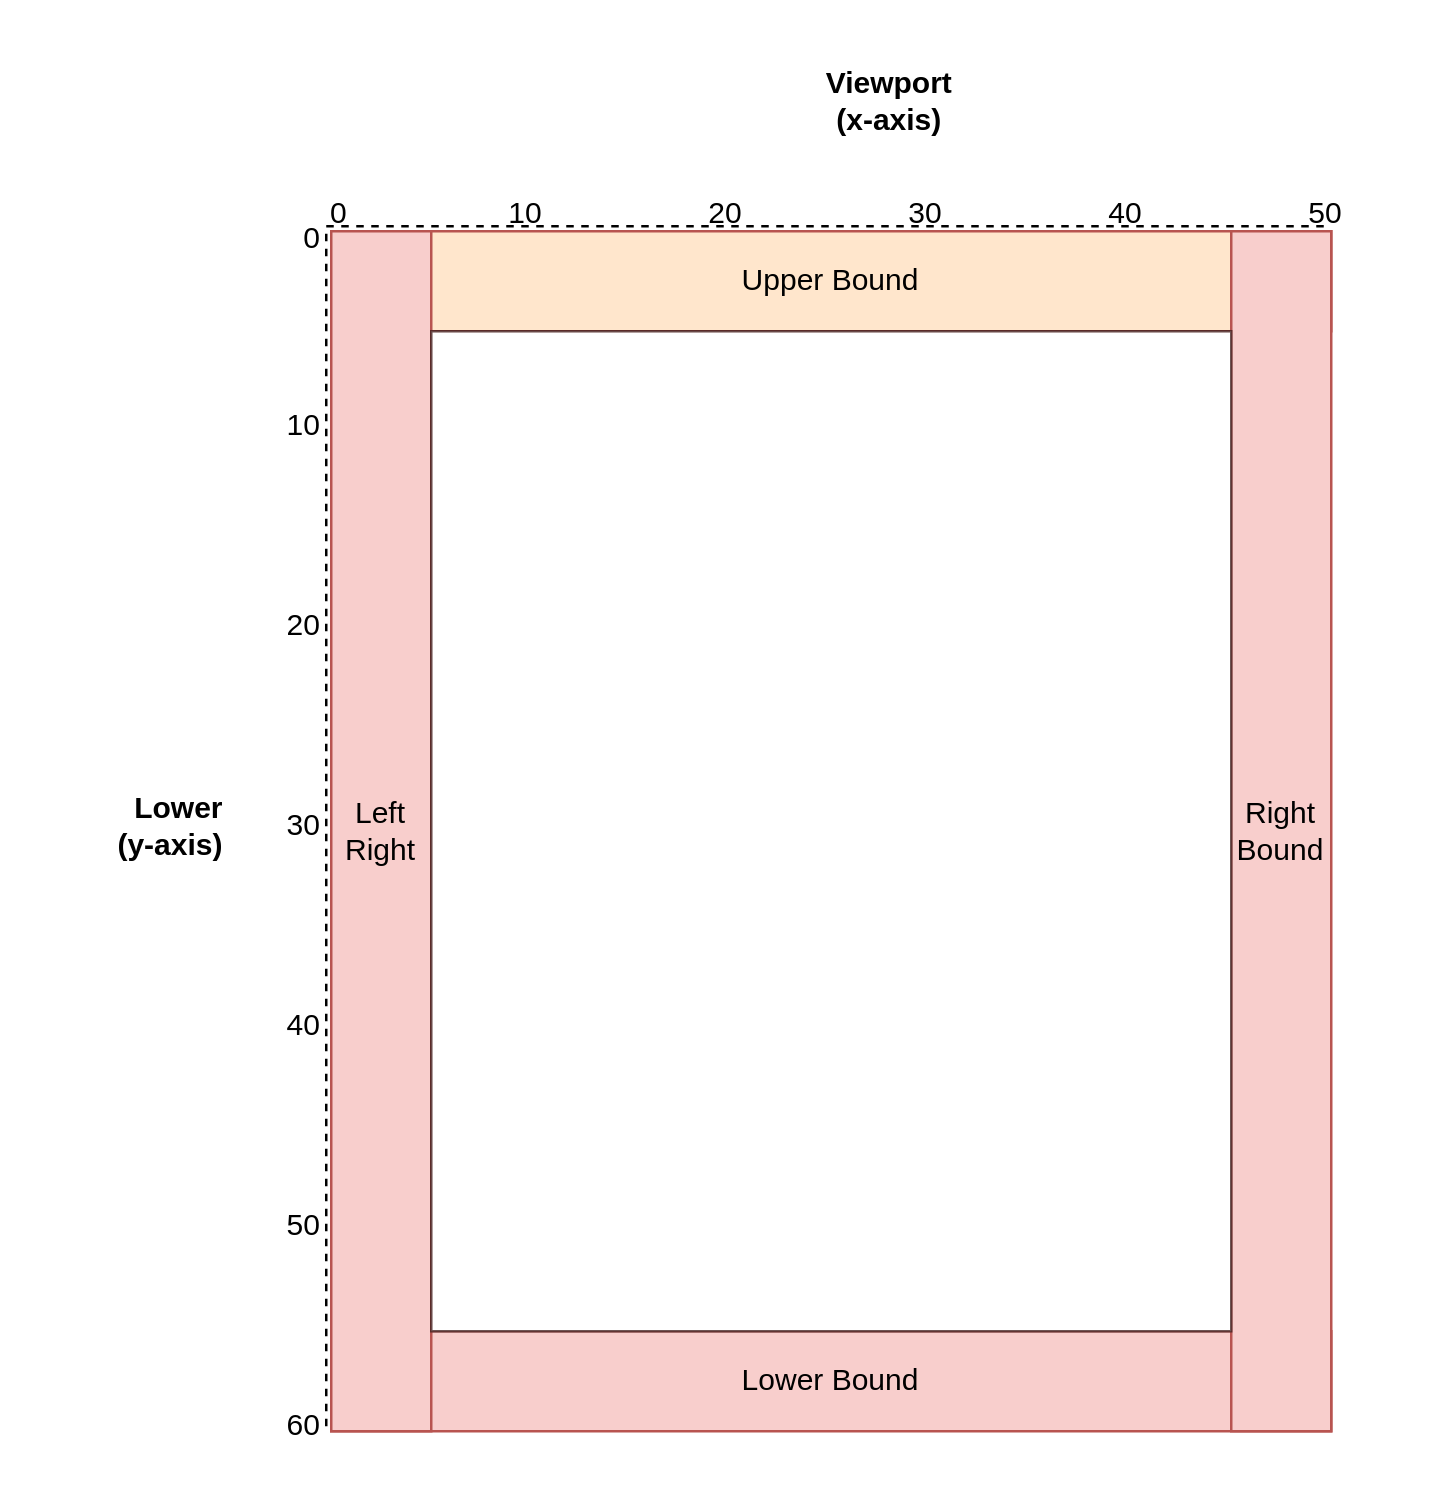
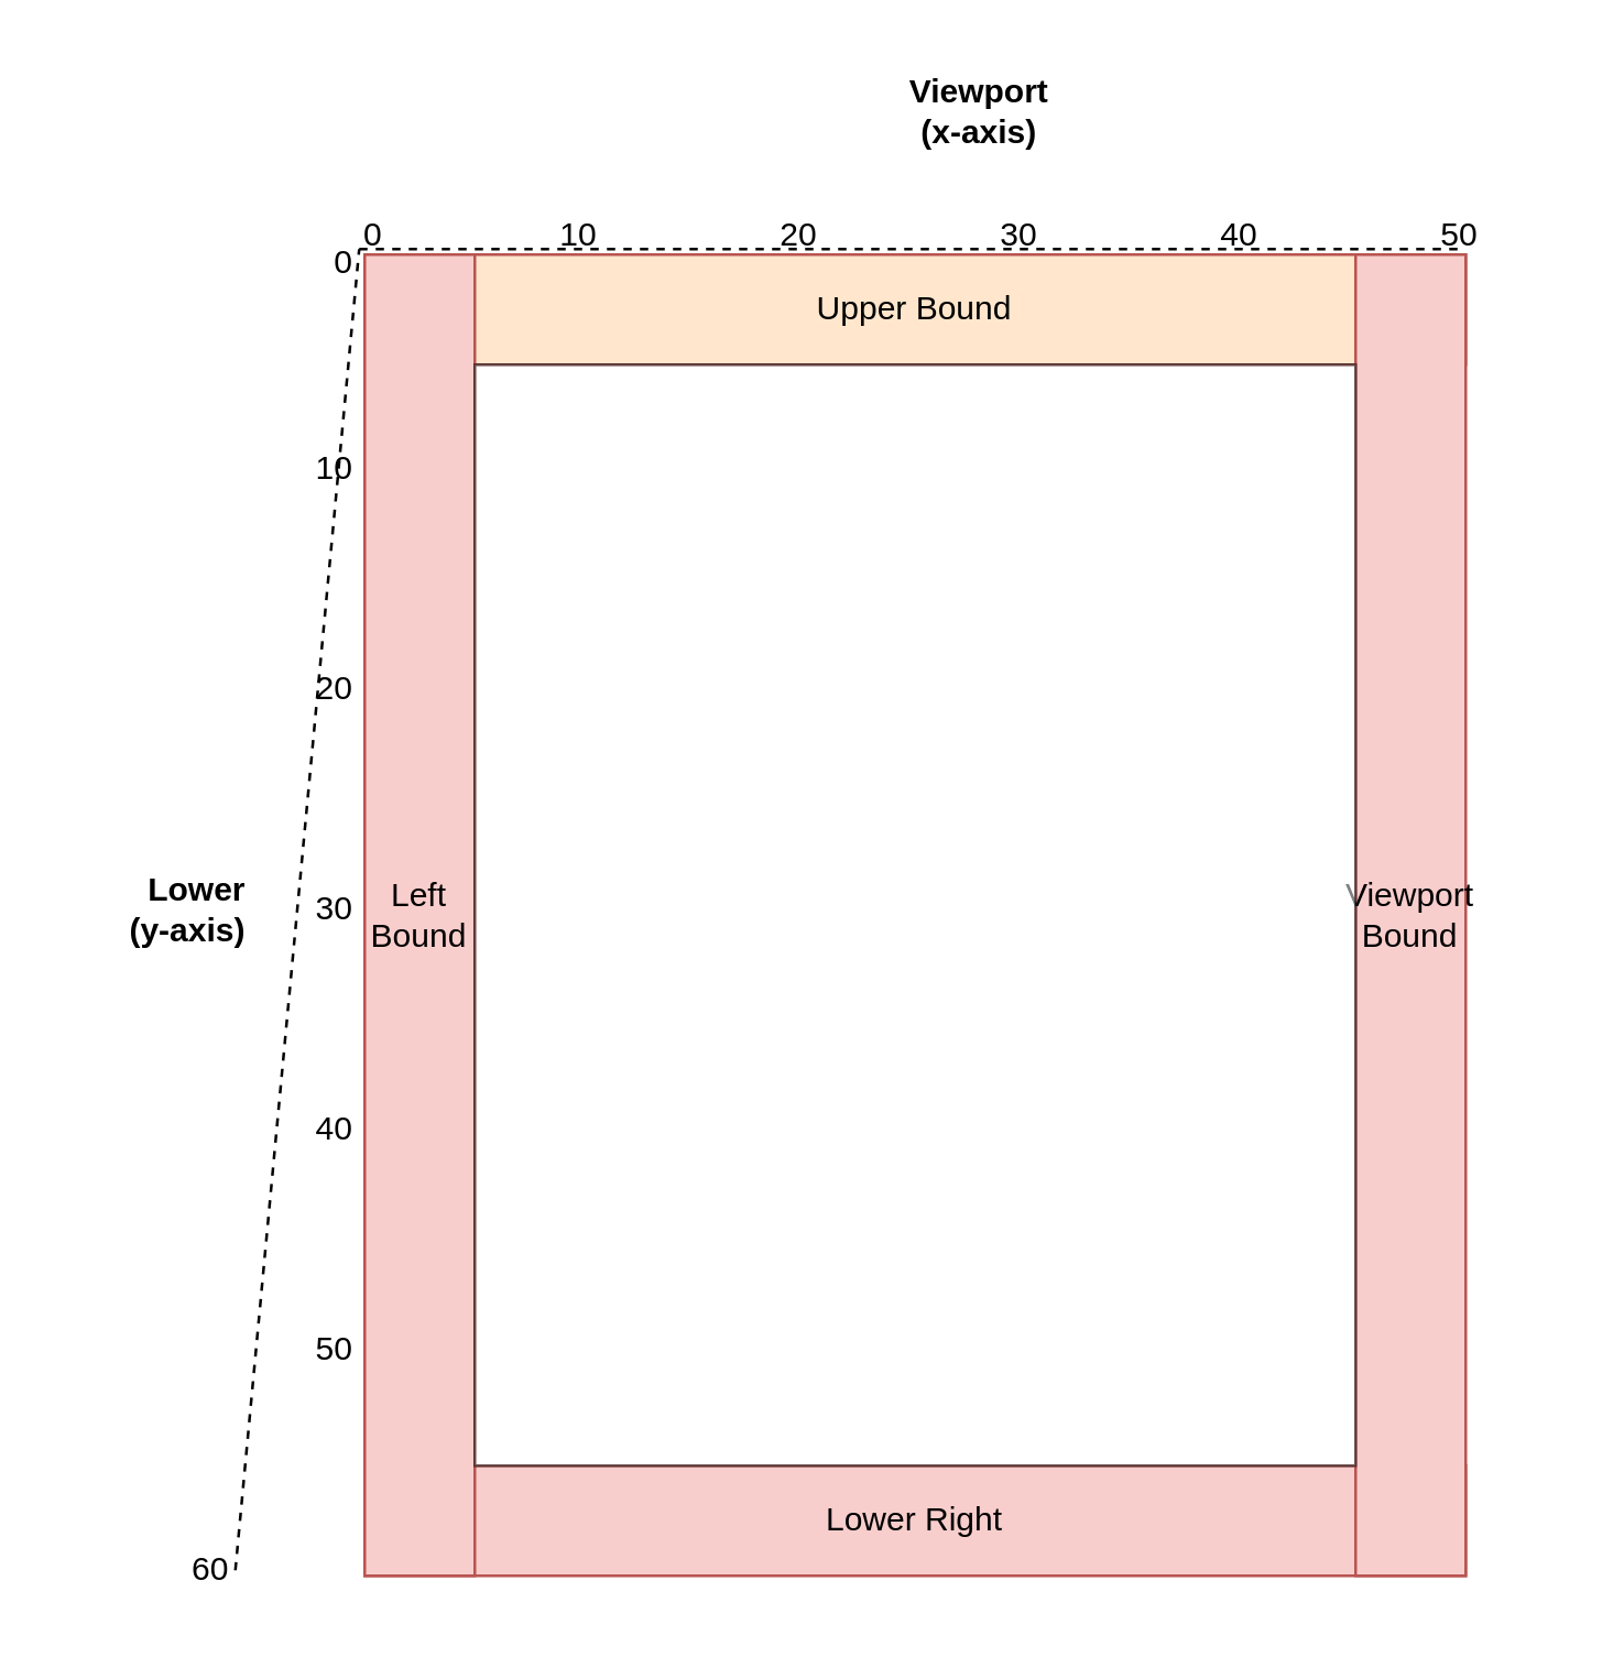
  <mxCell id="0" />
  <mxCell id="1" parent="0" />
  <mxCell id="2" value="Upper Bound" style="rounded=0;whiteSpace=wrap;html=1;fillColor=#ffe6cc;strokeColor=#b85450;" parent="1" vertex="1"><mxGeometry x="132" y="92" width="400" height="40" as="geometry" /></mxCell>
  <mxCell id="3" value="" style="endArrow=none;dashed=1;html=1;rounded=0;exitX=1;exitY=0.5;exitDx=0;exitDy=0;" parent="1" source="14" edge="1"><mxGeometry width="50" height="50" relative="1" as="geometry"><mxPoint x="130" y="730" as="sourcePoint" /><mxPoint x="130" y="90" as="targetPoint" /></mxGeometry></mxCell>
  <mxCell id="4" value="0" style="text;html=1;align=right;verticalAlign=middle;whiteSpace=wrap;rounded=0;" parent="1" vertex="1"><mxGeometry x="70" y="90" width="60" height="10" as="geometry" /></mxCell>
  <mxCell id="5" value="" style="endArrow=none;dashed=1;html=1;rounded=0;entryX=0.5;entryY=1;entryDx=0;entryDy=0;" parent="1" edge="1" target="8"><mxGeometry width="50" height="50" relative="1" as="geometry"><mxPoint x="130" y="90" as="sourcePoint" /><mxPoint x="770" y="90" as="targetPoint" /></mxGeometry></mxCell>
  <mxCell id="6" value="0" style="text;html=1;align=left;verticalAlign=middle;whiteSpace=wrap;rounded=0;" parent="1" vertex="1"><mxGeometry x="130" y="80" width="60" height="10" as="geometry" /></mxCell>
  <mxCell id="7" value="50" style="text;html=1;align=right;verticalAlign=middle;whiteSpace=wrap;rounded=0;" parent="1" vertex="1"><mxGeometry x="70" y="480" width="60" height="20" as="geometry" /></mxCell>
  <mxCell id="8" value="50" style="text;html=1;align=center;verticalAlign=middle;whiteSpace=wrap;rounded=0;" parent="1" vertex="1"><mxGeometry x="500" y="80" width="60" height="10" as="geometry" /></mxCell>
  <mxCell id="9" value="20" style="text;html=1;align=right;verticalAlign=middle;whiteSpace=wrap;rounded=0;" parent="1" vertex="1"><mxGeometry x="70" y="240" width="60" height="20" as="geometry" /></mxCell>
  <mxCell id="10" value="20" style="text;html=1;align=center;verticalAlign=middle;whiteSpace=wrap;rounded=0;" parent="1" vertex="1"><mxGeometry x="260" y="80" width="60" height="10" as="geometry" /></mxCell>
  <mxCell id="11" value="10" style="text;html=1;align=right;verticalAlign=middle;whiteSpace=wrap;rounded=0;" parent="1" vertex="1"><mxGeometry x="70" y="160" width="60" height="20" as="geometry" /></mxCell>
  <mxCell id="12" value="30" style="text;html=1;align=right;verticalAlign=middle;whiteSpace=wrap;rounded=0;" parent="1" vertex="1"><mxGeometry x="70" y="320" width="60" height="20" as="geometry" /></mxCell>
  <mxCell id="13" value="40" style="text;html=1;align=right;verticalAlign=middle;whiteSpace=wrap;rounded=0;" parent="1" vertex="1"><mxGeometry x="70" y="400" width="60" height="20" as="geometry" /></mxCell>
- <mxCell id="14" value="60" style="text;html=1;align=right;verticalAlign=middle;whiteSpace=wrap;rounded=0;" parent="1" vertex="1"><mxGeometry x="70" y="560" width="60" height="20" as="geometry" /></mxCell>
+ <mxCell id="14" value="60" style="text;html=1;align=right;verticalAlign=middle;whiteSpace=wrap;rounded=0;" parent="1" vertex="1"><mxGeometry x="25" y="560" width="60" height="20" as="geometry" /></mxCell>
  <mxCell id="15" value="10" style="text;html=1;align=center;verticalAlign=middle;whiteSpace=wrap;rounded=0;" parent="1" vertex="1"><mxGeometry x="180" y="80" width="60" height="10" as="geometry" /></mxCell>
  <mxCell id="16" value="30" style="text;html=1;align=center;verticalAlign=middle;whiteSpace=wrap;rounded=0;" parent="1" vertex="1"><mxGeometry x="340" y="80" width="60" height="10" as="geometry" /></mxCell>
  <mxCell id="17" value="40" style="text;html=1;align=center;verticalAlign=middle;whiteSpace=wrap;rounded=0;" parent="1" vertex="1"><mxGeometry x="420" y="80" width="60" height="10" as="geometry" /></mxCell>
- <mxCell id="18" value="Lower Bound" style="rounded=0;whiteSpace=wrap;html=1;fillColor=#f8cecc;strokeColor=#b85450;" vertex="1" parent="1"><mxGeometry x="132" y="532" width="400" height="40" as="geometry" /></mxCell>
- <mxCell id="19" value="Left&lt;div&gt;Right&lt;/div&gt;" style="rounded=0;whiteSpace=wrap;html=1;fillColor=#f8cecc;strokeColor=#b85450;" vertex="1" parent="1"><mxGeometry x="132" y="92" width="40" height="480" as="geometry" /></mxCell>
- <mxCell id="20" value="Right&lt;div&gt;Bound&lt;/div&gt;" style="rounded=0;whiteSpace=wrap;html=1;fillColor=#f8cecc;strokeColor=#b85450;" vertex="1" parent="1"><mxGeometry x="492" y="92" width="40" height="480" as="geometry" /></mxCell>
+ <mxCell id="18" value="Lower Right" style="rounded=0;whiteSpace=wrap;html=1;fillColor=#f8cecc;strokeColor=#b85450;" vertex="1" parent="1"><mxGeometry x="132" y="532" width="400" height="40" as="geometry" /></mxCell>
+ <mxCell id="19" value="Left&lt;div&gt;Bound&lt;/div&gt;" style="rounded=0;whiteSpace=wrap;html=1;fillColor=#f8cecc;strokeColor=#b85450;" vertex="1" parent="1"><mxGeometry x="132" y="92" width="40" height="480" as="geometry" /></mxCell>
+ <mxCell id="20" value="Viewport&lt;div&gt;Bound&lt;/div&gt;" style="rounded=0;whiteSpace=wrap;html=1;fillColor=#f8cecc;strokeColor=#b85450;" vertex="1" parent="1"><mxGeometry x="492" y="92" width="40" height="480" as="geometry" /></mxCell>
  <mxCell id="21" value="" style="rounded=0;whiteSpace=wrap;html=1;opacity=50;" vertex="1" parent="1"><mxGeometry x="172" y="132" width="320" height="400" as="geometry" /></mxCell>
  <mxCell id="22" value="&lt;b&gt;Viewport&lt;/b&gt;&lt;div&gt;&lt;b&gt;(x-axis)&lt;/b&gt;&lt;/div&gt;" style="text;html=1;align=center;verticalAlign=middle;resizable=0;points=[];autosize=1;strokeColor=none;fillColor=none;" vertex="1" parent="1"><mxGeometry x="320" y="20" width="70" height="40" as="geometry" /></mxCell>
  <mxCell id="23" value="&lt;b&gt;Lower&lt;/b&gt;&lt;div&gt;&lt;b&gt;(y-axis)&lt;/b&gt;&lt;/div&gt;" style="text;html=1;align=right;verticalAlign=middle;resizable=0;points=[];autosize=1;strokeColor=none;fillColor=none;" vertex="1" parent="1"><mxGeometry x="20" y="310" width="70" height="40" as="geometry" /></mxCell>
